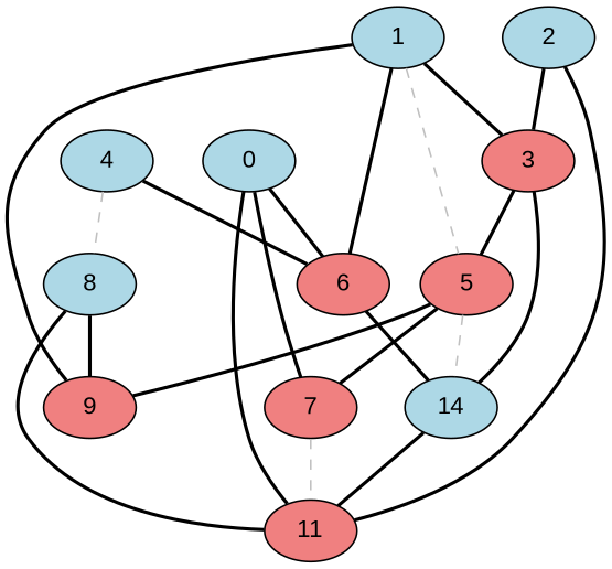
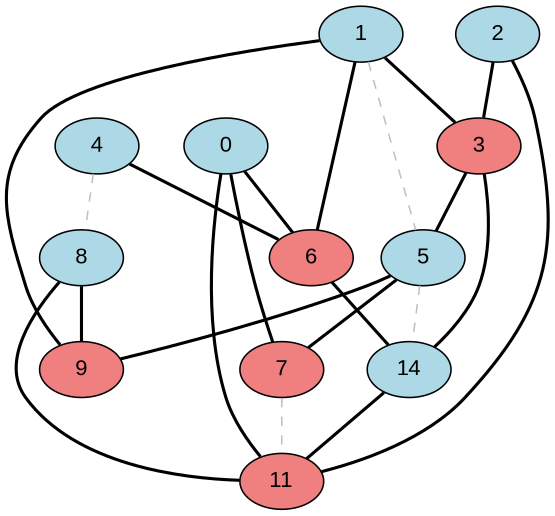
  graph {
    node [fillcolor=lightblue fontname=Arial style=filled]
    edge [color=black style=bold]
    6 [fillcolor=lightcoral]
    0
    7 [fillcolor=lightcoral]
    11 [fillcolor=lightcoral]
    n5 [label=14]
    1
    3 [fillcolor=lightcoral]
-   5 [fillcolor=lightcoral]
+   5
    9 [fillcolor=lightcoral]
    2
    4
    8
    6 -- n5
    0 -- 6
    0 -- 7
    0 -- 11
    7 -- 11 [color=gray style=dashed]
    n5 -- 11
    1 -- 6
    1 -- 3
    1 -- 5 [color=gray style=dashed]
    1 -- 9
    3 -- n5
    3 -- 5
    5 -- 7
    5 -- n5 [color=gray style=dashed]
    5 -- 9
    2 -- 11
    2 -- 3
    4 -- 6
    4 -- 8 [color=gray style=dashed]
    8 -- 11
    8 -- 9
  }
